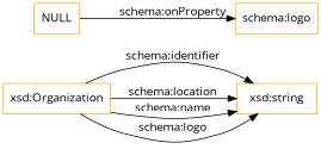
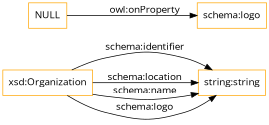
  digraph {
    fontname="Open Sans"
    rankdir=LR
    node [color=orange fontname="Open Sans" shape=rectangle]
    edge [fontname="Open Sans"]
    n1 [label="xsd:Organization"]
-   "xsd:string"
+   "xsd:string" [label="string:string"]
    NULL
    "schema:logo"
    n1 -> "xsd:string" [label="schema:identifier"]
    n1 -> "xsd:string" [label="schema:location"]
    n1 -> "xsd:string" [label="schema:name"]
    n1 -> "xsd:string" [label="schema:logo"]
-   NULL -> "schema:logo" [label="schema:onProperty"]
+   NULL -> "schema:logo" [label="owl:onProperty"]
  }
